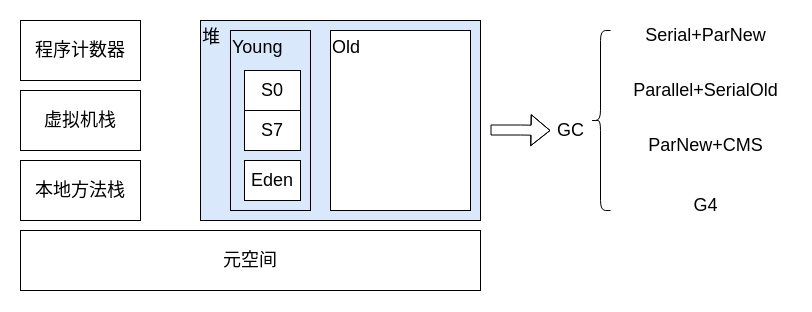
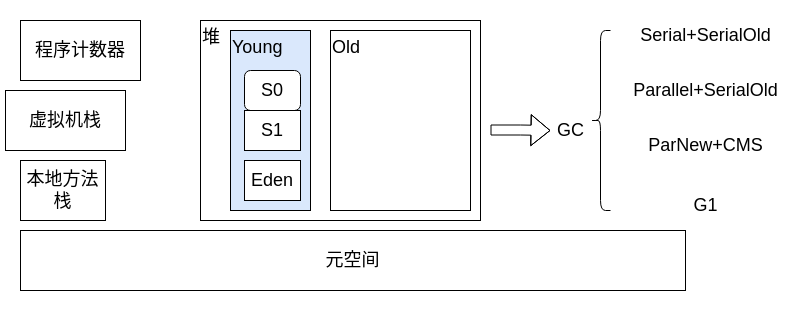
  <mxCell id="0" />
  <mxCell id="1" parent="0" />
- <mxCell id="2" value="本地方法栈" style="rounded=0;whiteSpace=wrap;html=1;fontSize=18;" vertex="1" parent="1"><mxGeometry x="20" y="160" width="120" height="60" as="geometry" /></mxCell>
- <mxCell id="3" value="虚拟机栈" style="rounded=0;whiteSpace=wrap;html=1;fontSize=18;" vertex="1" parent="1"><mxGeometry x="20" y="90" width="120" height="60" as="geometry" /></mxCell>
- <mxCell id="4" value="堆" style="rounded=0;whiteSpace=wrap;html=1;fontSize=18;align=left;verticalAlign=top;fillColor=#dae8fc;" vertex="1" parent="1"><mxGeometry x="200" y="20" width="280" height="200" as="geometry" /></mxCell>
+ <mxCell id="2" value="本地方法栈" style="rounded=0;whiteSpace=wrap;html=1;fontSize=18;" vertex="1" parent="1"><mxGeometry x="20" y="160" width="85" height="60" as="geometry" /></mxCell>
+ <mxCell id="3" value="虚拟机栈" style="rounded=0;whiteSpace=wrap;html=1;fontSize=18;" vertex="1" parent="1"><mxGeometry x="5" y="90" width="120" height="60" as="geometry" /></mxCell>
+ <mxCell id="4" value="堆" style="rounded=0;whiteSpace=wrap;html=1;fontSize=18;align=left;verticalAlign=top;" vertex="1" parent="1"><mxGeometry x="200" y="20" width="280" height="200" as="geometry" /></mxCell>
  <mxCell id="5" value="程序计数器" style="rounded=0;whiteSpace=wrap;html=1;fontSize=18;" vertex="1" parent="1"><mxGeometry x="20" y="20" width="120" height="60" as="geometry" /></mxCell>
- <mxCell id="6" value="元空间" style="rounded=0;whiteSpace=wrap;html=1;fontSize=18;" vertex="1" parent="1"><mxGeometry x="20" y="230" width="460" height="60" as="geometry" /></mxCell>
+ <mxCell id="6" value="元空间" style="rounded=0;whiteSpace=wrap;html=1;fontSize=18;" vertex="1" parent="1"><mxGeometry x="20" y="230" width="665" height="60" as="geometry" /></mxCell>
  <mxCell id="7" value="Young" style="rounded=0;whiteSpace=wrap;html=1;fontSize=18;align=left;verticalAlign=top;fillColor=#dae8fc;" vertex="1" parent="1"><mxGeometry x="230" y="30" width="80" height="180" as="geometry" /></mxCell>
  <mxCell id="8" value="Old" style="rounded=0;whiteSpace=wrap;html=1;fontSize=18;align=left;verticalAlign=top;" vertex="1" parent="1"><mxGeometry x="330" y="30" width="140" height="180" as="geometry" /></mxCell>
- <mxCell id="9" value="S0" style="rounded=0;whiteSpace=wrap;html=1;fontSize=18;" vertex="1" parent="1"><mxGeometry x="244" y="70" width="56" height="40" as="geometry" /></mxCell>
- <mxCell id="10" value="S7" style="rounded=0;whiteSpace=wrap;html=1;fontSize=18;" vertex="1" parent="1"><mxGeometry x="244" y="110" width="56" height="40" as="geometry" /></mxCell>
+ <mxCell id="9" value="S0" style="whiteSpace=wrap;html=1;fontSize=18;rounded=1;" vertex="1" parent="1"><mxGeometry x="244" y="70" width="56" height="40" as="geometry" /></mxCell>
+ <mxCell id="10" value="S1" style="rounded=0;whiteSpace=wrap;html=1;fontSize=18;" vertex="1" parent="1"><mxGeometry x="244" y="110" width="56" height="40" as="geometry" /></mxCell>
  <mxCell id="11" value="Eden" style="rounded=0;whiteSpace=wrap;html=1;fontSize=18;" vertex="1" parent="1"><mxGeometry x="244" y="160" width="56" height="40" as="geometry" /></mxCell>
  <mxCell id="12" value="" style="shape=flexArrow;endArrow=classic;html=1;rounded=0;fontSize=18;" edge="1" parent="1"><mxGeometry width="50" height="50" relative="1" as="geometry"><mxPoint x="490" y="129.5" as="sourcePoint" /><mxPoint x="550" y="130" as="targetPoint" /><Array as="points"><mxPoint x="520" y="129.5" /></Array></mxGeometry></mxCell>
  <mxCell id="13" value="GC" style="text;html=1;align=center;verticalAlign=middle;resizable=0;points=[];autosize=1;strokeColor=none;fillColor=none;fontSize=18;" vertex="1" parent="1"><mxGeometry x="550" y="115" width="40" height="30" as="geometry" /></mxCell>
  <mxCell id="14" value="" style="shape=curlyBracket;whiteSpace=wrap;html=1;rounded=1;fontSize=18;" vertex="1" parent="1"><mxGeometry x="590" y="30" width="20" height="180" as="geometry" /></mxCell>
- <mxCell id="15" value="Serial+ParNew" style="text;html=1;align=center;verticalAlign=middle;resizable=0;points=[];autosize=1;strokeColor=none;fillColor=none;fontSize=18;" vertex="1" parent="1"><mxGeometry x="630" y="20" width="150" height="30" as="geometry" /></mxCell>
+ <mxCell id="15" value="Serial+SerialOld" style="text;html=1;align=center;verticalAlign=middle;resizable=0;points=[];autosize=1;strokeColor=none;fillColor=none;fontSize=18;" vertex="1" parent="1"><mxGeometry x="630" y="20" width="150" height="30" as="geometry" /></mxCell>
  <mxCell id="16" value="Parallel+SerialOld" style="text;html=1;align=center;verticalAlign=middle;resizable=0;points=[];autosize=1;strokeColor=none;fillColor=none;fontSize=18;" vertex="1" parent="1"><mxGeometry x="620" y="75" width="170" height="30" as="geometry" /></mxCell>
  <mxCell id="17" value="ParNew+CMS" style="text;html=1;align=center;verticalAlign=middle;resizable=0;points=[];autosize=1;strokeColor=none;fillColor=none;fontSize=18;" vertex="1" parent="1"><mxGeometry x="640" y="130" width="130" height="30" as="geometry" /></mxCell>
- <mxCell id="18" value="G4" style="text;html=1;align=center;verticalAlign=middle;resizable=0;points=[];autosize=1;strokeColor=none;fillColor=none;fontSize=18;" vertex="1" parent="1"><mxGeometry x="685" y="190" width="40" height="30" as="geometry" /></mxCell>
+ <mxCell id="18" value="G1" style="text;html=1;align=center;verticalAlign=middle;resizable=0;points=[];autosize=1;strokeColor=none;fillColor=none;fontSize=18;" vertex="1" parent="1"><mxGeometry x="685" y="190" width="40" height="30" as="geometry" /></mxCell>
